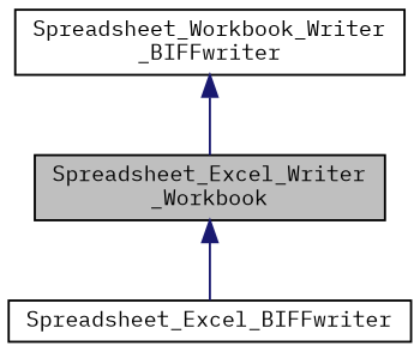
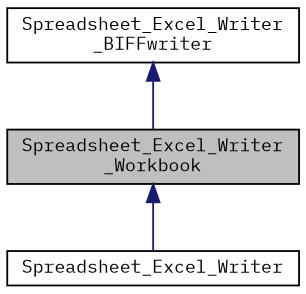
  digraph {
    fontname="IBM Plex Mono"
    node [color=black fillcolor=white fontname="IBM Plex Mono" fontsize=10 shape=record style=filled]
    edge [color=midnightblue dir=back fontname="IBM Plex Mono" fontsize=10 labelfontname=Helvetica labelfontsize=10 style=solid]
    n1 [fillcolor=grey75 fontcolor=black height=0.2 label="Spreadsheet_Excel_Writer\l_Workbook" width=0.4]
-   n2 [height=0.2 label=Spreadsheet_Excel_BIFFwriter width=0.4]
-   n3 [height=0.2 label="Spreadsheet_Workbook_Writer\l_BIFFwriter" width=0.4]
+   n2 [height=0.2 label=Spreadsheet_Excel_Writer width=0.4]
+   n3 [height=0.2 label="Spreadsheet_Excel_Writer\l_BIFFwriter" width=0.4]
    n1 -> n2
    n3 -> n1
  }
